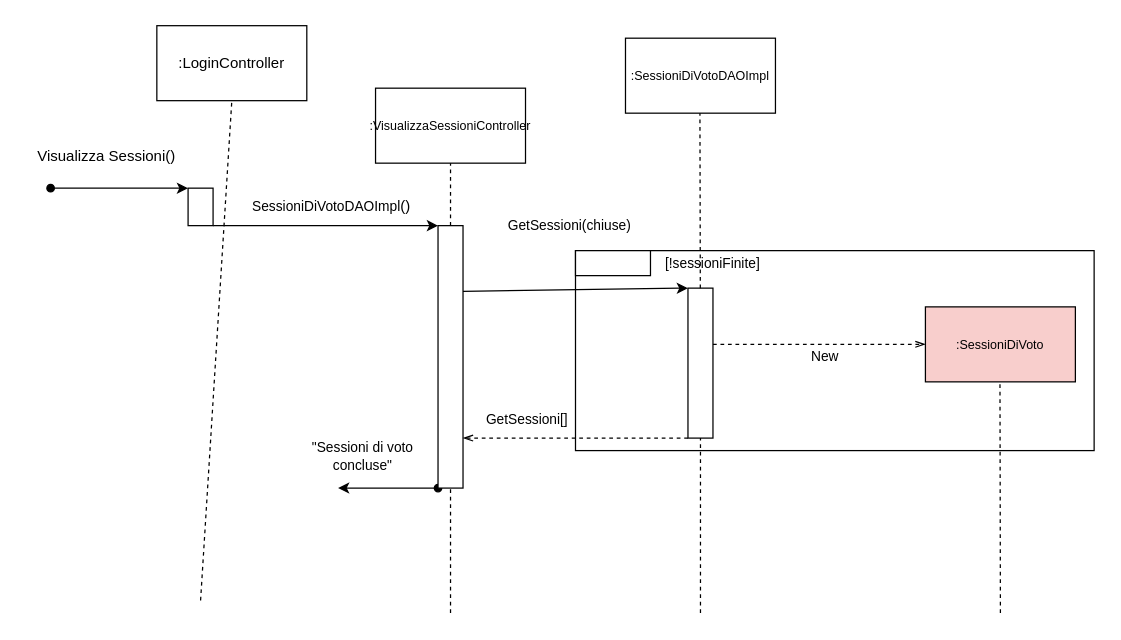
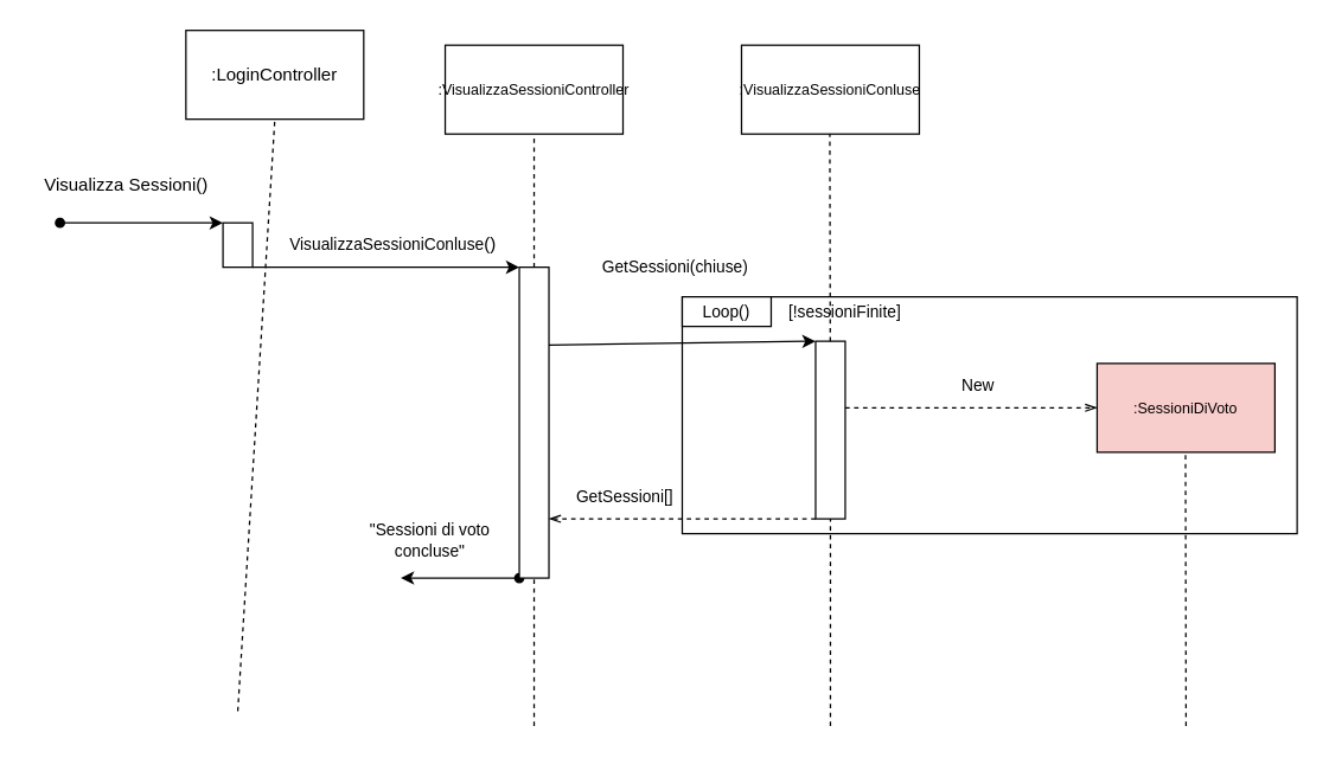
  <mxCell id="0" />
  <mxCell id="1" parent="0" />
  <mxCell id="2" value="" style="rounded=0;whiteSpace=wrap;html=1;fontSize=11;" vertex="1" parent="1"><mxGeometry x="460" y="200" width="415" height="160" as="geometry" /></mxCell>
  <mxCell id="3" value="" style="rounded=0;whiteSpace=wrap;html=1;fontSize=10;" vertex="1" parent="1"><mxGeometry x="550" y="230" width="20" height="120" as="geometry" /></mxCell>
  <mxCell id="4" value="" style="rounded=0;whiteSpace=wrap;html=1;fontSize=11;" vertex="1" parent="1"><mxGeometry x="460" y="200" width="60" height="20" as="geometry" /></mxCell>
  <mxCell id="5" value=":LoginController" style="rounded=0;whiteSpace=wrap;html=1;" vertex="1" parent="1"><mxGeometry x="125" y="20" width="120" height="60" as="geometry" /></mxCell>
  <mxCell id="6" value="" style="endArrow=none;dashed=1;html=1;rounded=0;entryX=0.5;entryY=1;entryDx=0;entryDy=0;" edge="1" parent="1" target="5"><mxGeometry width="50" height="50" relative="1" as="geometry"><mxPoint x="160" y="480" as="sourcePoint" /><mxPoint x="280" y="160" as="targetPoint" /></mxGeometry></mxCell>
  <mxCell id="7" value="" style="endArrow=classic;html=1;rounded=0;startArrow=oval;startFill=1;" edge="1" parent="1"><mxGeometry width="50" height="50" relative="1" as="geometry"><mxPoint x="40" y="150" as="sourcePoint" /><mxPoint x="150" y="150" as="targetPoint" /></mxGeometry></mxCell>
  <mxCell id="8" value="Visualizza Sessioni()" style="text;html=1;strokeColor=none;fillColor=none;align=center;verticalAlign=middle;whiteSpace=wrap;rounded=0;" vertex="1" parent="1"><mxGeometry x="20" y="110" width="130" height="30" as="geometry" /></mxCell>
- <mxCell id="9" value="&lt;font style=&quot;font-size: 10px&quot;&gt;:VisualizzaSessioniController&lt;/font&gt;" style="rounded=0;whiteSpace=wrap;html=1;" vertex="1" parent="1"><mxGeometry x="300" y="70" width="120" height="60" as="geometry" /></mxCell>
+ <mxCell id="9" value="&lt;font style=&quot;font-size: 10px&quot;&gt;:VisualizzaSessioniController&lt;/font&gt;" style="rounded=0;whiteSpace=wrap;html=1;" vertex="1" parent="1"><mxGeometry x="300" y="30" width="120" height="60" as="geometry" /></mxCell>
  <mxCell id="10" value="" style="endArrow=none;dashed=1;html=1;rounded=0;fontSize=10;entryX=0.5;entryY=1;entryDx=0;entryDy=0;startArrow=none;" edge="1" parent="1" source="14" target="9"><mxGeometry width="50" height="50" relative="1" as="geometry"><mxPoint x="360" y="650" as="sourcePoint" /><mxPoint x="410" y="190" as="targetPoint" /></mxGeometry></mxCell>
  <mxCell id="11" value="" style="endArrow=classic;html=1;rounded=0;fontSize=10;exitX=1;exitY=1;exitDx=0;exitDy=0;entryX=0;entryY=0;entryDx=0;entryDy=0;" edge="1" parent="1" source="26" target="14"><mxGeometry width="50" height="50" relative="1" as="geometry"><mxPoint x="10" y="330" as="sourcePoint" /><mxPoint x="360" y="180" as="targetPoint" /></mxGeometry></mxCell>
- <mxCell id="12" value="&lt;font style=&quot;font-size: 11px&quot;&gt;SessioniDiVotoDAOImpl&lt;/font&gt;()" style="text;html=1;strokeColor=none;fillColor=none;align=center;verticalAlign=middle;whiteSpace=wrap;rounded=0;" vertex="1" parent="1"><mxGeometry x="180" y="150" width="170" height="30" as="geometry" /></mxCell>
+ <mxCell id="12" value="&lt;font style=&quot;font-size: 11px&quot;&gt;VisualizzaSessioniConluse&lt;/font&gt;()" style="text;html=1;strokeColor=none;fillColor=none;align=center;verticalAlign=middle;whiteSpace=wrap;rounded=0;" vertex="1" parent="1"><mxGeometry x="180" y="150" width="170" height="30" as="geometry" /></mxCell>
  <mxCell id="13" value="" style="endArrow=classic;html=1;rounded=0;fontSize=10;exitX=0;exitY=1;exitDx=0;exitDy=0;startArrow=oval;startFill=1;" edge="1" parent="1" source="14"><mxGeometry width="50" height="50" relative="1" as="geometry"><mxPoint x="340" y="390" as="sourcePoint" /><mxPoint x="270" y="390" as="targetPoint" /></mxGeometry></mxCell>
  <mxCell id="14" value="" style="rounded=0;whiteSpace=wrap;html=1;fontSize=10;" vertex="1" parent="1"><mxGeometry x="350" y="180" width="20" height="210" as="geometry" /></mxCell>
  <mxCell id="15" value="" style="endArrow=classic;html=1;rounded=0;fontSize=11;exitX=1;exitY=0.25;exitDx=0;exitDy=0;entryX=0;entryY=0;entryDx=0;entryDy=0;" edge="1" parent="1" source="14" target="3"><mxGeometry width="50" height="50" relative="1" as="geometry"><mxPoint x="580" y="320" as="sourcePoint" /><mxPoint x="560" y="210" as="targetPoint" /></mxGeometry></mxCell>
- <mxCell id="16" value="&lt;font style=&quot;font-size: 10px&quot;&gt;:SessioniDiVotoDAOImpl&lt;/font&gt;" style="rounded=0;whiteSpace=wrap;html=1;" vertex="1" parent="1"><mxGeometry x="500" y="30" width="120" height="60" as="geometry" /></mxCell>
+ <mxCell id="16" value="&lt;font style=&quot;font-size: 10px&quot;&gt;:VisualizzaSessioniConluse&lt;/font&gt;" style="rounded=0;whiteSpace=wrap;html=1;" vertex="1" parent="1"><mxGeometry x="500" y="30" width="120" height="60" as="geometry" /></mxCell>
  <mxCell id="17" value="" style="endArrow=none;dashed=1;html=1;rounded=0;fontSize=10;entryX=0.5;entryY=1;entryDx=0;entryDy=0;startArrow=none;" edge="1" parent="1" source="3"><mxGeometry width="50" height="50" relative="1" as="geometry"><mxPoint x="560" y="660" as="sourcePoint" /><mxPoint x="559.58" y="90" as="targetPoint" /></mxGeometry></mxCell>
  <mxCell id="18" value="GetSessioni(chiuse)" style="text;html=1;align=center;verticalAlign=middle;resizable=0;points=[];autosize=1;strokeColor=none;fillColor=none;fontSize=11;" vertex="1" parent="1"><mxGeometry x="400" y="170" width="110" height="20" as="geometry" /></mxCell>
  <mxCell id="19" value="" style="endArrow=none;dashed=1;html=1;rounded=0;fontSize=10;entryX=0.5;entryY=1;entryDx=0;entryDy=0;startArrow=none;" edge="1" parent="1" target="3"><mxGeometry width="50" height="50" relative="1" as="geometry"><mxPoint x="560" y="490" as="sourcePoint" /><mxPoint x="559.58" y="90" as="targetPoint" /></mxGeometry></mxCell>
  <mxCell id="20" value="&lt;font style=&quot;font-size: 10px&quot;&gt;:SessioniDiVoto&lt;/font&gt;" style="rounded=0;whiteSpace=wrap;html=1;fillColor=#f8cecc;" vertex="1" parent="1"><mxGeometry x="740" y="245" width="120" height="60" as="geometry" /></mxCell>
  <mxCell id="21" value="" style="endArrow=openThin;dashed=1;html=1;rounded=0;fontSize=11;entryX=0;entryY=0.5;entryDx=0;entryDy=0;endFill=0;" edge="1" parent="1" target="20"><mxGeometry width="50" height="50" relative="1" as="geometry"><mxPoint x="570" y="275" as="sourcePoint" /><mxPoint x="730" y="255" as="targetPoint" /></mxGeometry></mxCell>
+ <mxCell id="22" value="Loop()" style="text;html=1;strokeColor=none;fillColor=none;align=center;verticalAlign=middle;whiteSpace=wrap;rounded=0;fontSize=11;" vertex="1" parent="1"><mxGeometry x="460" y="200" width="60" height="20" as="geometry" /></mxCell>
  <mxCell id="23" value="[!sessioniFinite]" style="text;html=1;strokeColor=none;fillColor=none;align=center;verticalAlign=middle;whiteSpace=wrap;rounded=0;fontSize=11;" vertex="1" parent="1"><mxGeometry x="540" y="195" width="60" height="30" as="geometry" /></mxCell>
- <mxCell id="24" value="New" style="text;html=1;strokeColor=none;fillColor=none;align=center;verticalAlign=middle;whiteSpace=wrap;rounded=0;fontSize=11;" vertex="1" parent="1"><mxGeometry x="630" y="270" width="60" height="30" as="geometry" /></mxCell>
+ <mxCell id="24" value="New" style="text;html=1;strokeColor=none;fillColor=none;align=center;verticalAlign=middle;whiteSpace=wrap;rounded=0;fontSize=11;" vertex="1" parent="1"><mxGeometry x="630" y="245" width="60" height="30" as="geometry" /></mxCell>
  <mxCell id="25" value="" style="endArrow=none;dashed=1;html=1;rounded=0;fontSize=10;entryX=0.5;entryY=1;entryDx=0;entryDy=0;startArrow=none;" edge="1" parent="1"><mxGeometry width="50" height="50" relative="1" as="geometry"><mxPoint x="800" y="490" as="sourcePoint" /><mxPoint x="799.66" y="305" as="targetPoint" /></mxGeometry></mxCell>
  <mxCell id="26" value="" style="rounded=0;whiteSpace=wrap;html=1;fontSize=10;" vertex="1" parent="1"><mxGeometry x="150" y="150" width="20" height="30" as="geometry" /></mxCell>
  <mxCell id="27" value="" style="endArrow=openThin;dashed=1;html=1;rounded=0;fontSize=11;exitX=0;exitY=1;exitDx=0;exitDy=0;startArrow=none;startFill=0;endFill=0;" edge="1" parent="1" source="3"><mxGeometry width="50" height="50" relative="1" as="geometry"><mxPoint x="410" y="400" as="sourcePoint" /><mxPoint x="370" y="350" as="targetPoint" /></mxGeometry></mxCell>
  <mxCell id="28" value="" style="endArrow=none;dashed=1;html=1;rounded=0;fontSize=10;" edge="1" parent="1"><mxGeometry width="50" height="50" relative="1" as="geometry"><mxPoint x="360" y="490" as="sourcePoint" /><mxPoint x="360" y="390" as="targetPoint" /></mxGeometry></mxCell>
  <mxCell id="29" value="&amp;nbsp;GetSessioni[]" style="text;html=1;strokeColor=none;fillColor=none;align=center;verticalAlign=middle;whiteSpace=wrap;rounded=0;fontSize=11;" vertex="1" parent="1"><mxGeometry x="390" y="320" width="60" height="30" as="geometry" /></mxCell>
  <mxCell id="30" value="&quot;Sessioni di voto concluse&quot;" style="text;html=1;strokeColor=none;fillColor=none;align=center;verticalAlign=middle;whiteSpace=wrap;rounded=0;fontSize=11;" vertex="1" parent="1"><mxGeometry x="230" y="350" width="120" height="30" as="geometry" /></mxCell>
